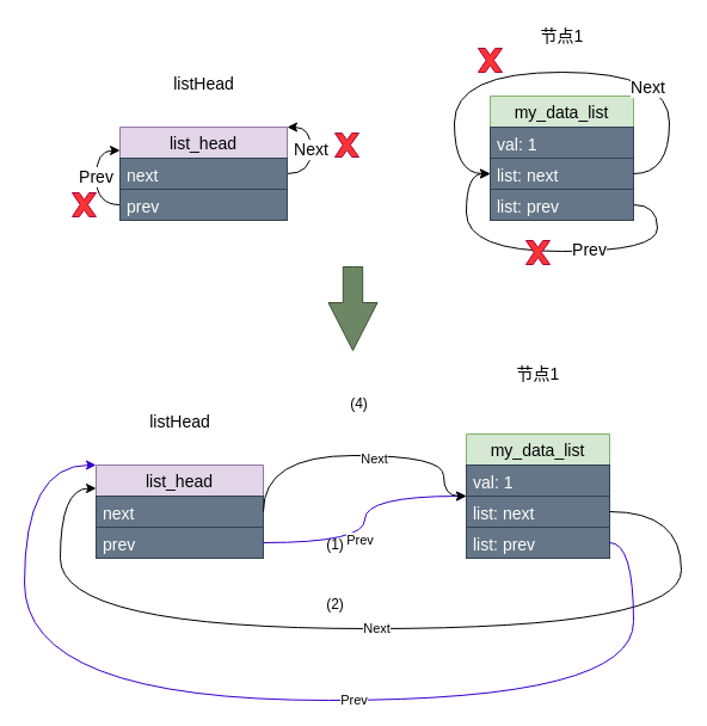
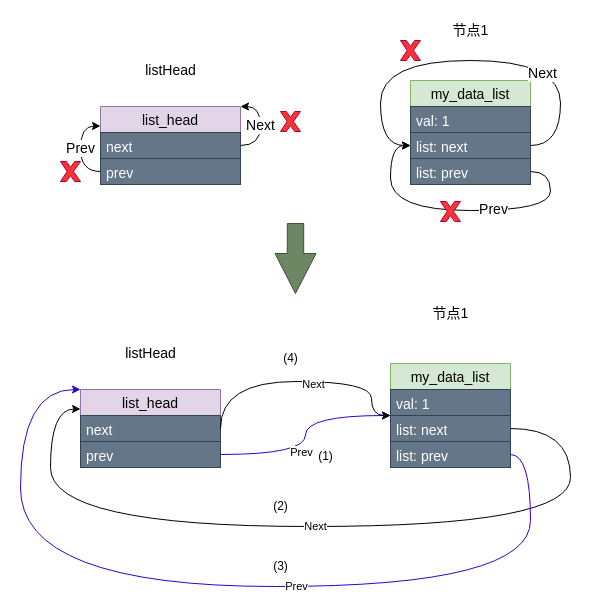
  <mxCell id="0" />
  <mxCell id="1" parent="0" />
  <mxCell id="2" value="" style="group" vertex="1" connectable="0" parent="1"><mxGeometry x="60" y="20" width="470" height="201" as="geometry" /></mxCell>
  <mxCell id="3" value="" style="group" vertex="1" connectable="0" parent="2"><mxGeometry x="350" width="120" height="164" as="geometry" /></mxCell>
  <mxCell id="4" value="my_data_list" style="swimlane;fontStyle=0;childLayout=stackLayout;horizontal=1;startSize=26;fillColor=#d5e8d4;horizontalStack=0;resizeParent=1;resizeParentMax=0;resizeLast=0;collapsible=1;marginBottom=0;fontSize=14;strokeColor=#82b366;" vertex="1" parent="3"><mxGeometry y="60" width="120" height="104" as="geometry" /></mxCell>
  <mxCell id="5" value="val: 1" style="text;strokeColor=#314354;fillColor=#647687;align=left;verticalAlign=top;spacingLeft=4;spacingRight=4;overflow=hidden;rotatable=0;points=[[0,0.5],[1,0.5]];portConstraint=eastwest;fontColor=#ffffff;fontSize=14;" vertex="1" parent="4"><mxGeometry y="26" width="120" height="26" as="geometry" /></mxCell>
  <mxCell id="6" value="list: next" style="text;strokeColor=#314354;fillColor=#647687;align=left;verticalAlign=top;spacingLeft=4;spacingRight=4;overflow=hidden;rotatable=0;points=[[0,0.5],[1,0.5]];portConstraint=eastwest;fontColor=#ffffff;fontSize=14;" vertex="1" parent="4"><mxGeometry y="52" width="120" height="26" as="geometry" /></mxCell>
  <mxCell id="7" style="edgeStyle=orthogonalEdgeStyle;curved=1;rounded=0;orthogonalLoop=1;jettySize=auto;html=1;exitX=1;exitY=0.5;exitDx=0;exitDy=0;entryX=0;entryY=0.5;entryDx=0;entryDy=0;fontSize=14;" edge="1" parent="4" source="9" target="6"><mxGeometry relative="1" as="geometry"><Array as="points"><mxPoint x="140" y="91" /><mxPoint x="140" y="130" /><mxPoint x="-20" y="130" /><mxPoint x="-20" y="65" /></Array></mxGeometry></mxCell>
  <mxCell id="8" value="Prev" style="edgeLabel;html=1;align=center;verticalAlign=middle;resizable=0;points=[];fontSize=14;" vertex="1" connectable="0" parent="7"><mxGeometry x="-0.23" y="-2" relative="1" as="geometry"><mxPoint as="offset" /></mxGeometry></mxCell>
  <mxCell id="9" value="list: prev" style="text;strokeColor=#314354;fillColor=#647687;align=left;verticalAlign=top;spacingLeft=4;spacingRight=4;overflow=hidden;rotatable=0;points=[[0,0.5],[1,0.5]];portConstraint=eastwest;fontColor=#ffffff;fontSize=14;" vertex="1" parent="4"><mxGeometry y="78" width="120" height="26" as="geometry" /></mxCell>
  <mxCell id="10" style="edgeStyle=orthogonalEdgeStyle;curved=1;rounded=0;orthogonalLoop=1;jettySize=auto;html=1;exitX=1;exitY=0.5;exitDx=0;exitDy=0;entryX=0;entryY=0.5;entryDx=0;entryDy=0;fontSize=14;" edge="1" parent="4" source="6" target="6"><mxGeometry relative="1" as="geometry"><Array as="points"><mxPoint x="150" y="65" /><mxPoint x="150" y="-20" /><mxPoint x="-30" y="-20" /><mxPoint x="-30" y="65" /></Array></mxGeometry></mxCell>
  <mxCell id="11" value="Next" style="edgeLabel;html=1;align=center;verticalAlign=middle;resizable=0;points=[];fontSize=14;" vertex="1" connectable="0" parent="10"><mxGeometry x="-0.346" y="12" relative="1" as="geometry"><mxPoint as="offset" /></mxGeometry></mxCell>
  <mxCell id="12" value="节点1" style="text;html=1;align=center;verticalAlign=middle;resizable=0;points=[];autosize=1;fontSize=14;" vertex="1" parent="3"><mxGeometry x="35" width="50" height="20" as="geometry" /></mxCell>
  <mxCell id="13" value="list_head" style="swimlane;fontStyle=0;childLayout=stackLayout;horizontal=1;startSize=26;fillColor=#e1d5e7;horizontalStack=0;resizeParent=1;resizeParentMax=0;resizeLast=0;collapsible=1;marginBottom=0;fontSize=14;strokeColor=#9673a6;" vertex="1" parent="2"><mxGeometry x="40" y="86" width="140" height="78" as="geometry" /></mxCell>
  <mxCell id="14" value="Next" style="edgeStyle=orthogonalEdgeStyle;curved=1;rounded=0;orthogonalLoop=1;jettySize=auto;html=1;exitX=1;exitY=0.5;exitDx=0;exitDy=0;entryX=1;entryY=0;entryDx=0;entryDy=0;fontSize=14;" edge="1" parent="13" source="15" target="13"><mxGeometry relative="1" as="geometry"><Array as="points"><mxPoint x="160" y="39" /><mxPoint x="160" /></Array></mxGeometry></mxCell>
  <mxCell id="15" value="next" style="text;strokeColor=#314354;fillColor=#647687;align=left;verticalAlign=top;spacingLeft=4;spacingRight=4;overflow=hidden;rotatable=0;points=[[0,0.5],[1,0.5]];portConstraint=eastwest;fontColor=#ffffff;fontSize=14;" vertex="1" parent="13"><mxGeometry y="26" width="140" height="26" as="geometry" /></mxCell>
  <mxCell id="16" value="Prev" style="edgeStyle=orthogonalEdgeStyle;curved=1;rounded=0;orthogonalLoop=1;jettySize=auto;html=1;exitX=0;exitY=0.5;exitDx=0;exitDy=0;entryX=0;entryY=0.25;entryDx=0;entryDy=0;fontSize=14;" edge="1" parent="13" source="17" target="13"><mxGeometry relative="1" as="geometry" /></mxCell>
  <mxCell id="17" value="prev" style="text;strokeColor=#314354;fillColor=#647687;align=left;verticalAlign=top;spacingLeft=4;spacingRight=4;overflow=hidden;rotatable=0;points=[[0,0.5],[1,0.5]];portConstraint=eastwest;fontColor=#ffffff;fontSize=14;" vertex="1" parent="13"><mxGeometry y="52" width="140" height="26" as="geometry" /></mxCell>
  <mxCell id="18" value="listHead" style="text;html=1;align=center;verticalAlign=middle;resizable=0;points=[];autosize=1;fontSize=14;" vertex="1" parent="2"><mxGeometry x="75" y="40" width="70" height="20" as="geometry" /></mxCell>
  <mxCell id="19" value="" style="verticalLabelPosition=bottom;verticalAlign=top;html=1;shape=mxgraph.basic.x;strokeColor=#A50040;fontColor=#ffffff;fillColor=#FF3333;" vertex="1" parent="2"><mxGeometry x="380" y="181" width="20" height="20" as="geometry" /></mxCell>
  <mxCell id="20" value="" style="verticalLabelPosition=bottom;verticalAlign=top;html=1;shape=mxgraph.basic.x;strokeColor=#A50040;fontColor=#ffffff;fillColor=#FF3333;" vertex="1" parent="2"><mxGeometry x="340" y="20" width="20" height="20" as="geometry" /></mxCell>
  <mxCell id="21" value="" style="verticalLabelPosition=bottom;verticalAlign=top;html=1;shape=mxgraph.basic.x;strokeColor=#A50040;fontColor=#ffffff;fillColor=#FF3333;" vertex="1" parent="2"><mxGeometry x="220" y="91" width="20" height="20" as="geometry" /></mxCell>
  <mxCell id="22" value="" style="verticalLabelPosition=bottom;verticalAlign=top;html=1;shape=mxgraph.basic.x;strokeColor=#A50040;fontColor=#ffffff;fillColor=#FF3333;" vertex="1" parent="2"><mxGeometry y="141" width="20" height="20" as="geometry" /></mxCell>
  <mxCell id="23" value="" style="group" vertex="1" connectable="0" parent="1"><mxGeometry x="20" y="303" width="550" height="283" as="geometry" /></mxCell>
  <mxCell id="24" value="" style="group" vertex="1" connectable="0" parent="23"><mxGeometry x="370" width="120" height="164" as="geometry" /></mxCell>
  <mxCell id="25" value="my_data_list" style="swimlane;fontStyle=0;childLayout=stackLayout;horizontal=1;startSize=26;fillColor=#d5e8d4;horizontalStack=0;resizeParent=1;resizeParentMax=0;resizeLast=0;collapsible=1;marginBottom=0;fontSize=14;strokeColor=#82b366;" vertex="1" parent="24"><mxGeometry y="60" width="120" height="104" as="geometry" /></mxCell>
  <mxCell id="26" value="val: 1" style="text;strokeColor=#314354;fillColor=#647687;align=left;verticalAlign=top;spacingLeft=4;spacingRight=4;overflow=hidden;rotatable=0;points=[[0,0.5],[1,0.5]];portConstraint=eastwest;fontColor=#ffffff;fontSize=14;" vertex="1" parent="25"><mxGeometry y="26" width="120" height="26" as="geometry" /></mxCell>
  <mxCell id="27" value="list: next" style="text;strokeColor=#314354;fillColor=#647687;align=left;verticalAlign=top;spacingLeft=4;spacingRight=4;overflow=hidden;rotatable=0;points=[[0,0.5],[1,0.5]];portConstraint=eastwest;fontColor=#ffffff;fontSize=14;" vertex="1" parent="25"><mxGeometry y="52" width="120" height="26" as="geometry" /></mxCell>
  <mxCell id="28" value="list: prev" style="text;strokeColor=#314354;fillColor=#647687;align=left;verticalAlign=top;spacingLeft=4;spacingRight=4;overflow=hidden;rotatable=0;points=[[0,0.5],[1,0.5]];portConstraint=eastwest;fontColor=#ffffff;fontSize=14;" vertex="1" parent="25"><mxGeometry y="78" width="120" height="26" as="geometry" /></mxCell>
  <mxCell id="29" value="节点1" style="text;html=1;align=center;verticalAlign=middle;resizable=0;points=[];autosize=1;fontSize=14;" vertex="1" parent="24"><mxGeometry x="35" width="50" height="20" as="geometry" /></mxCell>
  <mxCell id="30" value="list_head" style="swimlane;fontStyle=0;childLayout=stackLayout;horizontal=1;startSize=26;fillColor=#e1d5e7;horizontalStack=0;resizeParent=1;resizeParentMax=0;resizeLast=0;collapsible=1;marginBottom=0;fontSize=14;strokeColor=#9673a6;" vertex="1" parent="23"><mxGeometry x="60" y="86" width="140" height="78" as="geometry" /></mxCell>
  <mxCell id="31" value="next" style="text;strokeColor=#314354;fillColor=#647687;align=left;verticalAlign=top;spacingLeft=4;spacingRight=4;overflow=hidden;rotatable=0;points=[[0,0.5],[1,0.5]];portConstraint=eastwest;fontColor=#ffffff;fontSize=14;" vertex="1" parent="30"><mxGeometry y="26" width="140" height="26" as="geometry" /></mxCell>
  <mxCell id="32" value="prev" style="text;strokeColor=#314354;fillColor=#647687;align=left;verticalAlign=top;spacingLeft=4;spacingRight=4;overflow=hidden;rotatable=0;points=[[0,0.5],[1,0.5]];portConstraint=eastwest;fontColor=#ffffff;fontSize=14;" vertex="1" parent="30"><mxGeometry y="52" width="140" height="26" as="geometry" /></mxCell>
  <mxCell id="33" value="listHead" style="text;html=1;align=center;verticalAlign=middle;resizable=0;points=[];autosize=1;fontSize=14;" vertex="1" parent="23"><mxGeometry x="95" y="40" width="70" height="20" as="geometry" /></mxCell>
  <mxCell id="34" style="edgeStyle=orthogonalEdgeStyle;curved=1;rounded=0;orthogonalLoop=1;jettySize=auto;html=1;exitX=1;exitY=0.5;exitDx=0;exitDy=0;entryX=0;entryY=0.5;entryDx=0;entryDy=0;fillColor=#6a00ff;strokeColor=#3700CC;" edge="1" parent="23" source="32" target="25"><mxGeometry relative="1" as="geometry" /></mxCell>
  <mxCell id="35" value="Prev" style="edgeLabel;html=1;align=center;verticalAlign=middle;resizable=0;points=[];" vertex="1" connectable="0" parent="34"><mxGeometry x="-0.161" y="5" relative="1" as="geometry"><mxPoint as="offset" /></mxGeometry></mxCell>
- <mxCell id="36" value="(1)" style="text;html=1;align=center;verticalAlign=middle;resizable=0;points=[];autosize=1;" vertex="1" parent="23"><mxGeometry x="245" y="143" width="30" height="20" as="geometry" /></mxCell>
+ <mxCell id="36" value="(1)" style="text;html=1;align=center;verticalAlign=middle;resizable=0;points=[];autosize=1;" vertex="1" parent="23"><mxGeometry x="290" y="143" width="30" height="20" as="geometry" /></mxCell>
  <mxCell id="37" value="Next" style="edgeStyle=orthogonalEdgeStyle;curved=1;rounded=0;orthogonalLoop=1;jettySize=auto;html=1;exitX=1;exitY=0.5;exitDx=0;exitDy=0;entryX=0;entryY=0.25;entryDx=0;entryDy=0;" edge="1" parent="23" source="27" target="30"><mxGeometry relative="1" as="geometry"><Array as="points"><mxPoint x="550" y="125" /><mxPoint x="550" y="223" /><mxPoint x="30" y="223" /><mxPoint x="30" y="106" /></Array></mxGeometry></mxCell>
  <mxCell id="38" value="(2)" style="text;html=1;align=center;verticalAlign=middle;resizable=0;points=[];autosize=1;" vertex="1" parent="23"><mxGeometry x="245" y="193" width="30" height="20" as="geometry" /></mxCell>
  <mxCell id="39" style="edgeStyle=orthogonalEdgeStyle;curved=1;rounded=0;orthogonalLoop=1;jettySize=auto;html=1;exitX=1;exitY=0.5;exitDx=0;exitDy=0;entryX=0;entryY=0;entryDx=0;entryDy=0;fillColor=#6a00ff;strokeColor=#3700CC;" edge="1" parent="23" source="28" target="30"><mxGeometry relative="1" as="geometry"><Array as="points"><mxPoint x="510" y="151" /><mxPoint x="510" y="283" /><mxPoint y="283" /><mxPoint y="86" /></Array></mxGeometry></mxCell>
  <mxCell id="40" value="Prev" style="edgeLabel;html=1;align=center;verticalAlign=middle;resizable=0;points=[];" vertex="1" connectable="0" parent="39"><mxGeometry x="-0.158" y="-1" relative="1" as="geometry"><mxPoint as="offset" /></mxGeometry></mxCell>
+ <mxCell id="41" value="(3)" style="text;html=1;align=center;verticalAlign=middle;resizable=0;points=[];autosize=1;" vertex="1" parent="23"><mxGeometry x="245" y="253" width="30" height="20" as="geometry" /></mxCell>
  <mxCell id="42" style="edgeStyle=orthogonalEdgeStyle;curved=1;rounded=0;orthogonalLoop=1;jettySize=auto;html=1;exitX=1;exitY=0.5;exitDx=0;exitDy=0;entryX=0;entryY=0.5;entryDx=0;entryDy=0;" edge="1" parent="23" source="31" target="25"><mxGeometry relative="1" as="geometry"><mxPoint x="305" y="47" as="targetPoint" /><Array as="points"><mxPoint x="200" y="78" /><mxPoint x="351" y="78" /><mxPoint x="351" y="112" /></Array></mxGeometry></mxCell>
  <mxCell id="43" value="Next" style="edgeLabel;html=1;align=center;verticalAlign=middle;resizable=0;points=[];" vertex="1" connectable="0" parent="42"><mxGeometry x="0.108" y="-2" relative="1" as="geometry"><mxPoint as="offset" /></mxGeometry></mxCell>
- <mxCell id="44" value="(4)" style="text;html=1;align=center;verticalAlign=middle;resizable=0;points=[];autosize=1;" vertex="1" parent="23"><mxGeometry x="265" y="25" width="30" height="20" as="geometry" /></mxCell>
+ <mxCell id="44" value="(4)" style="text;html=1;align=center;verticalAlign=middle;resizable=0;points=[];autosize=1;" vertex="1" parent="23"><mxGeometry x="255" y="45" width="30" height="20" as="geometry" /></mxCell>
  <mxCell id="45" value="" style="html=1;shadow=0;dashed=0;align=center;verticalAlign=middle;shape=mxgraph.arrows2.arrow;dy=0.6;dx=40;direction=south;notch=0;fillColor=#6d8764;strokeColor=#3A5431;fontColor=#ffffff;" vertex="1" parent="1"><mxGeometry x="274.5" y="223" width="41" height="70" as="geometry" /></mxCell>
